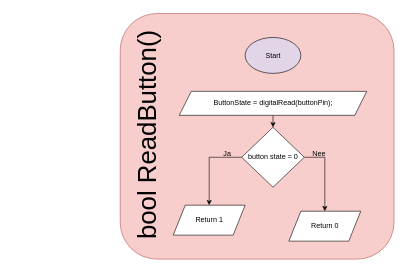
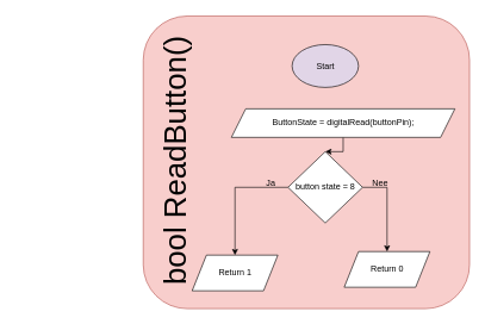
  <mxCell id="0" />
  <mxCell id="1" parent="0" />
  <mxCell id="2" value="" style="rounded=1;whiteSpace=wrap;html=1;fillColor=#f8cecc;strokeColor=#b85450;" vertex="1" parent="1"><mxGeometry x="200" y="20" width="457" height="410" as="geometry" /></mxCell>
  <mxCell id="3" value="Start" style="ellipse;whiteSpace=wrap;html=1;fillColor=#e1d5e7;" vertex="1" parent="1"><mxGeometry x="408.5" y="60" width="93" height="60" as="geometry" /></mxCell>
  <mxCell id="4" value="&lt;font style=&quot;font-size: 43px;&quot;&gt;bool ReadButton()&lt;/font&gt;" style="text;html=1;align=center;verticalAlign=middle;whiteSpace=wrap;rounded=0;rotation=-90;" vertex="1" parent="1"><mxGeometry x="20.5" y="208" width="450" height="30" as="geometry" /></mxCell>
  <mxCell id="5" value="" style="edgeStyle=orthogonalEdgeStyle;rounded=0;orthogonalLoop=1;jettySize=auto;html=1;" edge="1" parent="1" source="6" target="9"><mxGeometry relative="1" as="geometry" /></mxCell>
- <mxCell id="6" value="&lt;div style=&quot;line-height: 19px; white-space: pre;&quot;&gt;&lt;font face=&quot;Helvetica&quot;&gt;ButtonState = digitalRead(buttonPin);&lt;/font&gt;&lt;/div&gt;" style="shape=parallelogram;perimeter=parallelogramPerimeter;whiteSpace=wrap;html=1;fixedSize=1;" vertex="1" parent="1"><mxGeometry x="298.5" y="150" width="313" height="40" as="geometry" /></mxCell>
+ <mxCell id="6" value="&lt;div style=&quot;line-height: 19px; white-space: pre;&quot;&gt;&lt;font face=&quot;Helvetica&quot;&gt;ButtonState = digitalRead(buttonPin);&lt;/font&gt;&lt;/div&gt;" style="shape=parallelogram;perimeter=parallelogramPerimeter;whiteSpace=wrap;html=1;fixedSize=1;" vertex="1" parent="1"><mxGeometry x="323.5" y="150" width="313" height="40" as="geometry" /></mxCell>
  <mxCell id="7" style="edgeStyle=orthogonalEdgeStyle;rounded=0;orthogonalLoop=1;jettySize=auto;html=1;entryX=0.5;entryY=0;entryDx=0;entryDy=0;exitX=0;exitY=0.5;exitDx=0;exitDy=0;" edge="1" parent="1" source="9" target="11"><mxGeometry relative="1" as="geometry" /></mxCell>
  <mxCell id="8" style="edgeStyle=orthogonalEdgeStyle;rounded=0;orthogonalLoop=1;jettySize=auto;html=1;entryX=0.5;entryY=0;entryDx=0;entryDy=0;exitX=1;exitY=0.5;exitDx=0;exitDy=0;" edge="1" parent="1" source="9" target="10"><mxGeometry relative="1" as="geometry" /></mxCell>
- <mxCell id="9" value="button state&amp;nbsp;&lt;span style=&quot;background-color: initial;&quot;&gt;=&amp;nbsp;&lt;/span&gt;&lt;span style=&quot;background-color: initial;&quot;&gt;0&lt;/span&gt;" style="rhombus;whiteSpace=wrap;html=1;" vertex="1" parent="1"><mxGeometry x="402.75" y="210" width="104.5" height="100" as="geometry" /></mxCell>
+ <mxCell id="9" value="button state&amp;nbsp;&lt;span style=&quot;background-color: initial;&quot;&gt;=&amp;nbsp;&lt;/span&gt;&lt;span style=&quot;background-color: initial;&quot;&gt;8&lt;/span&gt;" style="rhombus;whiteSpace=wrap;html=1;" vertex="1" parent="1"><mxGeometry x="402.75" y="210" width="104.5" height="100" as="geometry" /></mxCell>
  <mxCell id="10" value="Return 0" style="shape=parallelogram;perimeter=parallelogramPerimeter;whiteSpace=wrap;html=1;fixedSize=1;" vertex="1" parent="1"><mxGeometry x="481.5" y="350" width="120" height="50" as="geometry" /></mxCell>
- <mxCell id="11" value="Return 1" style="shape=parallelogram;perimeter=parallelogramPerimeter;whiteSpace=wrap;html=1;fixedSize=1;" vertex="1" parent="1"><mxGeometry x="288.5" y="340" width="120" height="50" as="geometry" /></mxCell>
+ <mxCell id="11" value="Return 1" style="shape=parallelogram;perimeter=parallelogramPerimeter;whiteSpace=wrap;html=1;fixedSize=1;" vertex="1" parent="1"><mxGeometry x="268.5" y="355" width="120" height="50" as="geometry" /></mxCell>
  <mxCell id="12" value="Nee" style="text;html=1;strokeColor=none;fillColor=none;align=center;verticalAlign=middle;whiteSpace=wrap;rounded=0;" vertex="1" parent="1"><mxGeometry x="501.5" y="240" width="60" height="30" as="geometry" /></mxCell>
  <mxCell id="13" value="Ja" style="text;html=1;strokeColor=none;fillColor=none;align=center;verticalAlign=middle;whiteSpace=wrap;rounded=0;" vertex="1" parent="1"><mxGeometry x="348.5" y="240" width="60" height="30" as="geometry" /></mxCell>
